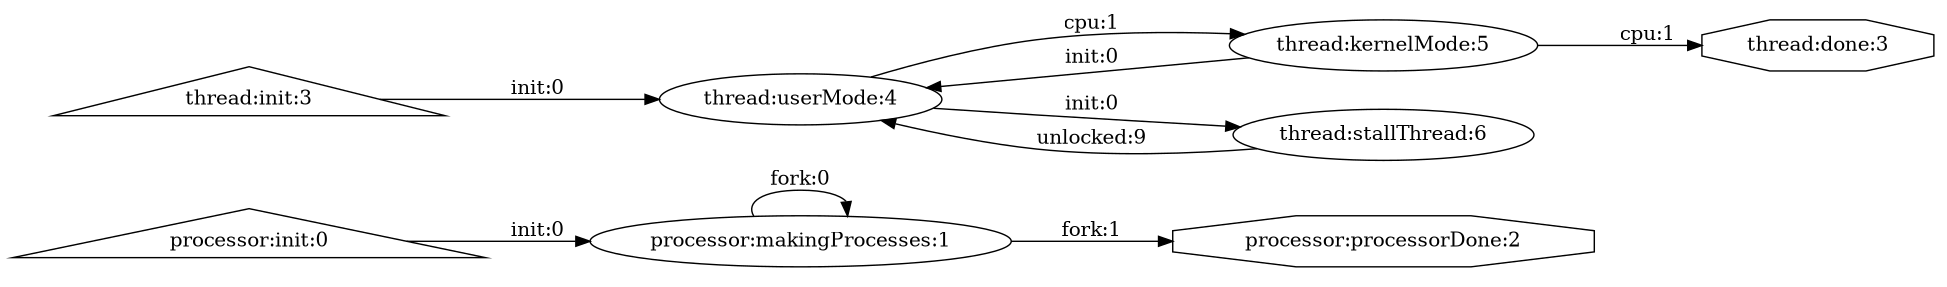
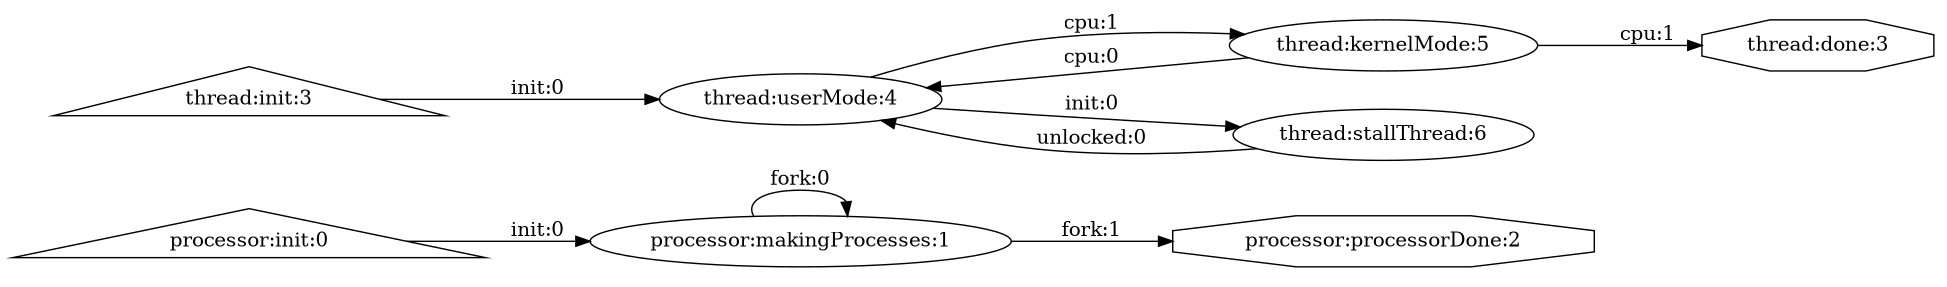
  digraph {
    rankdir=LR
    node [shape=ellipse]
    n1 [label="processor:init:0" shape=triangle]
    n2 [label="processor:makingProcesses:1"]
    n3 [label="processor:processorDone:2" shape=octagon]
    n4 [label="thread:init:3" shape=triangle]
    n5 [label="thread:userMode:4"]
    n6 [label="thread:kernelMode:5"]
    n7 [label="thread:stallThread:6"]
    n8 [label="thread:done:3" shape=octagon]
    subgraph sub_1 {
      n1
      n2
      n3
    }
    subgraph sub_2 {
      n4
      n5
      n6
      n7
      n8
    }
    n1 -> n2 [label="init:0"]
    n2 -> n2 [label="fork:0"]
    n2 -> n3 [label="fork:1"]
    n4 -> n5 [label="init:0"]
    n5 -> n6 [label="cpu:1"]
    n5 -> n7 [label="init:0"]
-   n6 -> n5 [label="init:0"]
+   n6 -> n5 [label="cpu:0"]
    n6 -> n8 [label="cpu:1"]
-   n7 -> n5 [label="unlocked:9"]
+   n7 -> n5 [label="unlocked:0"]
  }
